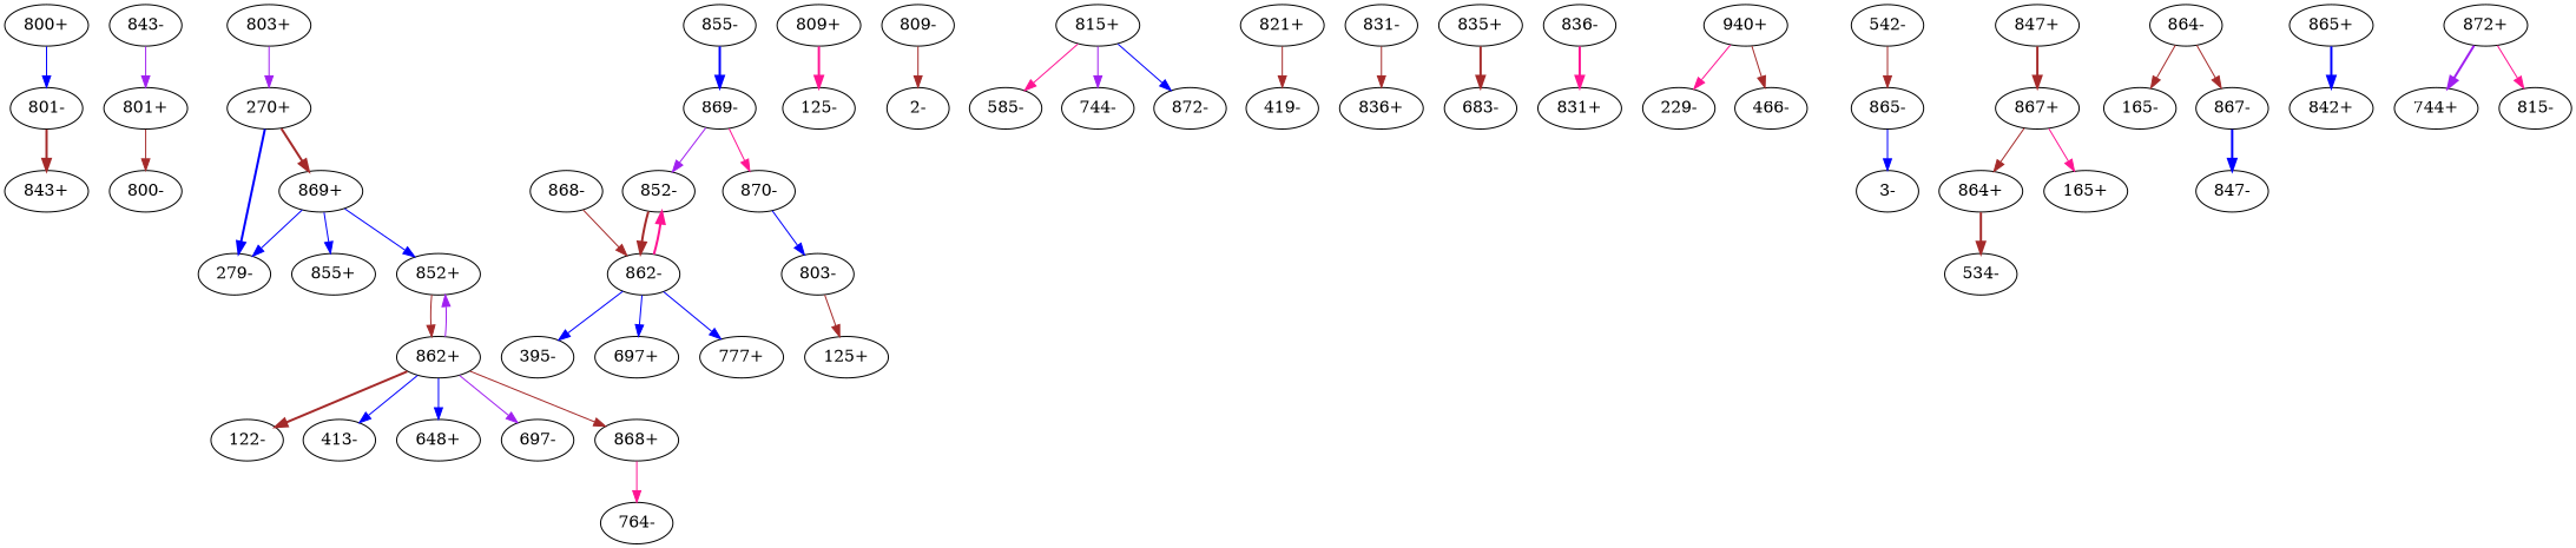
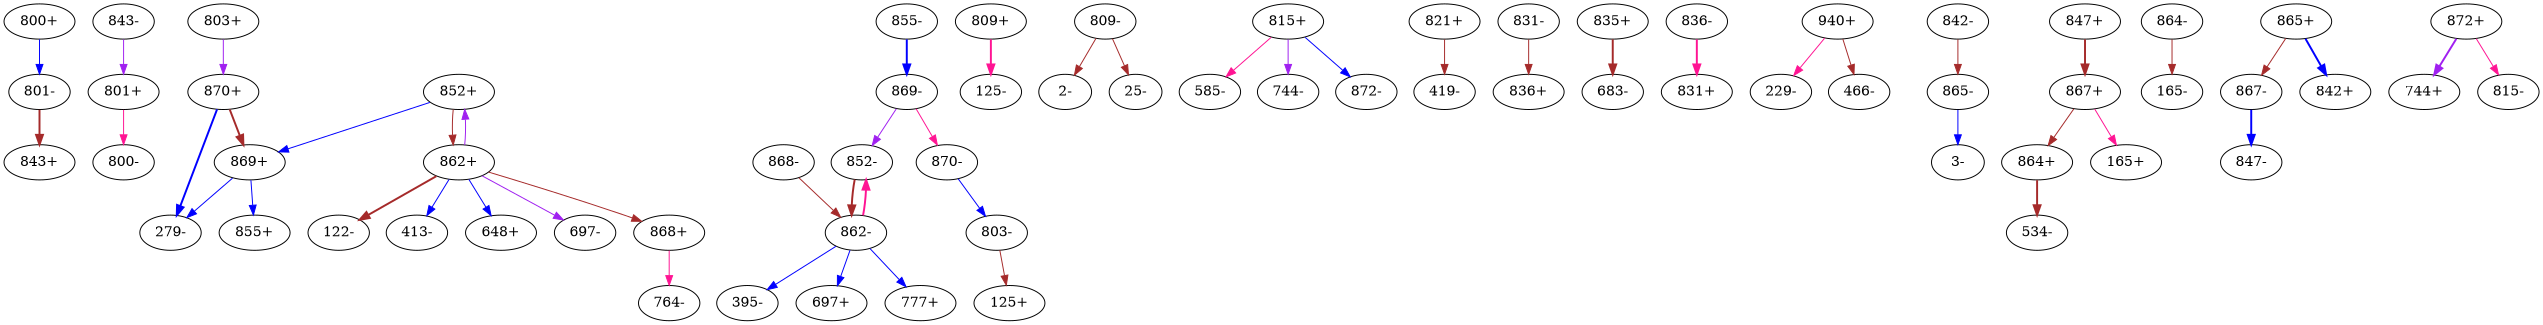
  digraph {
    fontname="DejaVu Serif"
    k=28
    n=10
    s=200
    node [fontname="DejaVu Serif"]
    edge [color=brown d=7 e=5.0 fontname="DejaVu Serif" n=17 style=solid]
    "800+"
    "801-"
    "843+"
    "801+"
    "800-"
    "803+"
-   "870+" [label="270+"]
+   "870+"
    "869+"
    "279-"
    "855+"
    "803-"
    "125+"
    "809+"
    "125-"
    "809-"
    "2-"
+   "25-"
    "815+"
    "585-"
    "744-"
    "872-"
    "821+"
    "419-"
    "831-"
    "836+"
    "835+"
    "683-"
    "836-"
    "831+"
    n30 [label="940+"]
    "229-"
    "466-"
-   "842-" [label="542-"]
+   "842-"
    "865-"
    "3-"
    "843-"
    "847+"
    "867+"
    "864+"
    "165+"
    "534-"
    "852+"
    "862+"
    "122-"
    "413-"
    "648+"
    "697-"
    "868+"
    "764-"
    "852-"
    "862-"
    "395-"
    "697+"
    "777+"
    "855-"
    "869-"
    "870-"
    "864-"
    "165-"
    "867-"
    "847-"
    "865+"
    "842+"
    "868-"
    "872+"
    "744+"
    "815-"
    "800+" -> "801-" [color=blue d=15 e=4.5 n=21]
    "801-" -> "843+" [d=-181 e=3.0 n=47 style=bold]
-   "801+" -> "800-" [d=15 e=4.5 n=21]
+   "801+" -> "800-" [color=deeppink d=15 e=4.5 n=21]
    "803+" -> "870+" [color=purple d=-175 e=4.9 n=18]
    "870+" -> "869+" [d=-1185 style=bold]
    "870+" -> "279-" [color=blue d=6 e=6.2 n=11 style=bold]
    "869+" -> "279-" [color=blue d=-4059 e=4.1 n=25]
    "869+" -> "855+" [color=blue d=-37 e=2.1 n=97]
    "803-" -> "125+" [d=-23 e=4.6 n=20]
    "809+" -> "125-" [color=deeppink d=76 e=3.6 n=33 style=bold]
    "809-" -> "2-" [d=28 e=3.5 n=35]
+   "809-" -> "25-" [d=-22 e=6.2 n=11]
    "815+" -> "585-" [color=deeppink d=22 e=5.2 n=16]
    "815+" -> "744-" [color=purple d=30 e=3.9 n=28]
    "815+" -> "872-" [color=blue d=-51 e=4.0 n=27]
    "821+" -> "419-" [d=-16 e=4.1 n=25]
    "831-" -> "836+" [e=3.8 n=30]
    "835+" -> "683-" [d=23 e=5.7 n=13 style=bold]
    "836-" -> "831+" [color=deeppink e=3.8 n=30 style=bold]
    n30 -> "229-" [color=deeppink d=-19 e=4.5 n=21]
    n30 -> "466-" [d=0 e=2.4 n=76]
    "842-" -> "865-"
    "865-" -> "3-" [color=blue d=3 e=5.3 n=15]
    "843-" -> "801+" [color=purple d=-181 e=3.0 n=47]
    "847+" -> "867+" [d=-176 e=2.7 n=60 style=bold]
    "867+" -> "864+" [d=-92 e=2.5 n=67]
    "867+" -> "165+" [color=deeppink d=-24 e=3.8 n=30]
    "864+" -> "534-" [d=-11308 e=5.5 n=14 style=bold]
-   "869+" -> "852+" [color=blue d=33 e=4.3 n=23]
+   "852+" -> "869+" [color=blue d=33 e=4.3 n=23]
    "852+" -> "862+" [d=-5377 e=4.7 n=19]
    "862+" -> "852+" [color=purple d=-24685 e=4.7 n=19]
    "862+" -> "122-" [d=-9722 e=4.4 n=22 style=bold]
    "862+" -> "413-" [color=blue d=3 e=2.6 n=62]
    "862+" -> "648+" [color=blue d=-16746 e=6.5 n=10]
    "862+" -> "697-" [color=purple d=-26148 e=3.6 n=32]
    "862+" -> "868+" [d=-31188 e=6.0 n=12]
    "868+" -> "764-" [color=deeppink d=17 e=6.2 n=11]
    "852-" -> "862-" [d=-24685 e=4.7 n=19 style=bold]
    "862-" -> "852-" [color=deeppink d=-5377 e=4.7 n=19 style=bold]
    "862-" -> "395-" [color=blue d=-1934]
    "862-" -> "697+" [color=blue d=-1893 e=3.2 n=41]
    "862-" -> "777+" [color=blue d=-2422 e=4.4 n=22]
    "855-" -> "869-" [color=blue d=-37 e=2.1 n=97 style=bold]
    "869-" -> "852-" [color=purple d=33 e=4.3 n=23]
    "869-" -> "870-" [color=deeppink d=-1185]
    "870-" -> "803-" [color=blue d=-175 e=4.9 n=18]
    "864-" -> "165-" [d=-26 e=3.5 n=35]
-   "864-" -> "867-" [d=-92 e=2.5 n=67]
+   "865+" -> "867-" [d=-92 e=2.5 n=67]
    "867-" -> "847-" [color=blue d=-176 e=2.7 n=60 style=bold]
    "865+" -> "842+" [color=blue style=bold]
    "868-" -> "862-" [d=-31188 e=6.0 n=12]
    "872+" -> "744+" [color=purple d=49 e=3.8 n=29 style=bold]
    "872+" -> "815-" [color=deeppink d=-51 e=4.0 n=27]
  }
